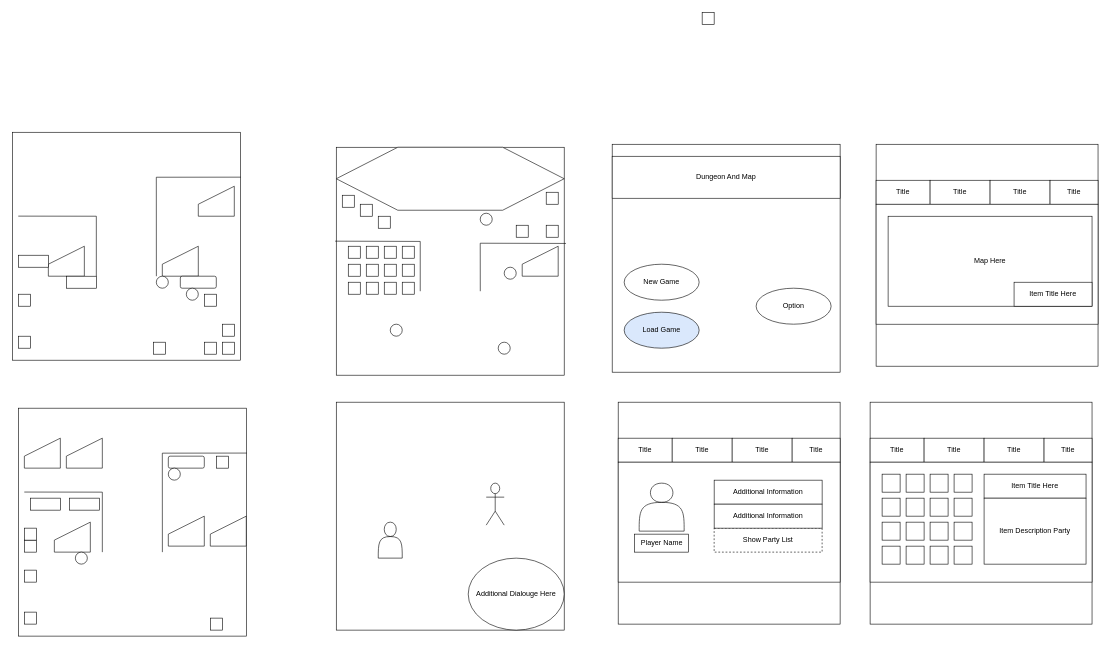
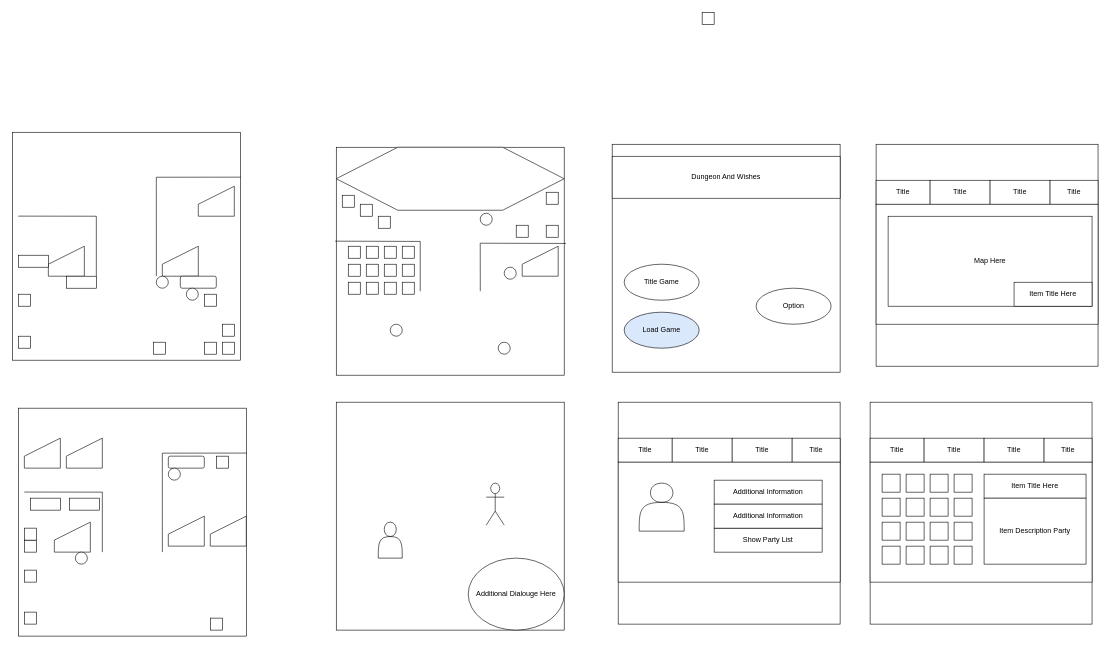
  <mxCell id="0" />
  <mxCell id="1" parent="0" />
  <mxCell id="2" value="" style="whiteSpace=wrap;html=1;aspect=fixed;" vertex="1" parent="1"><mxGeometry x="20" y="220" width="380" height="380" as="geometry" /></mxCell>
  <mxCell id="3" value="" style="shape=manualInput;whiteSpace=wrap;html=1;" vertex="1" parent="1"><mxGeometry x="80" y="410" width="60" height="50" as="geometry" /></mxCell>
  <mxCell id="4" value="" style="shape=manualInput;whiteSpace=wrap;html=1;" vertex="1" parent="1"><mxGeometry x="270" y="410" width="60" height="50" as="geometry" /></mxCell>
  <mxCell id="5" value="" style="shape=manualInput;whiteSpace=wrap;html=1;" vertex="1" parent="1"><mxGeometry x="330" y="310" width="60" height="50" as="geometry" /></mxCell>
  <mxCell id="6" value="" style="rounded=1;whiteSpace=wrap;html=1;" vertex="1" parent="1"><mxGeometry x="300" y="460" width="60" height="20" as="geometry" /></mxCell>
  <mxCell id="7" value="" style="rounded=0;whiteSpace=wrap;html=1;" vertex="1" parent="1"><mxGeometry x="110" y="460" width="50" height="20" as="geometry" /></mxCell>
  <mxCell id="8" value="" style="rounded=0;whiteSpace=wrap;html=1;" vertex="1" parent="1"><mxGeometry x="30" y="425" width="50" height="20" as="geometry" /></mxCell>
  <mxCell id="9" value="" style="rounded=0;whiteSpace=wrap;html=1;" vertex="1" parent="1"><mxGeometry x="30" y="490" width="20" height="20" as="geometry" /></mxCell>
  <mxCell id="10" value="" style="rounded=0;whiteSpace=wrap;html=1;" vertex="1" parent="1"><mxGeometry x="30" y="560" width="20" height="20" as="geometry" /></mxCell>
  <mxCell id="11" value="" style="ellipse;whiteSpace=wrap;html=1;" vertex="1" parent="1"><mxGeometry x="260" y="460" width="20" height="20" as="geometry" /></mxCell>
  <mxCell id="12" value="" style="ellipse;whiteSpace=wrap;html=1;" vertex="1" parent="1"><mxGeometry x="310" y="480" width="20" height="20" as="geometry" /></mxCell>
  <mxCell id="13" value="" style="endArrow=none;html=1;rounded=0;entryX=1.002;entryY=0.197;entryDx=0;entryDy=0;entryPerimeter=0;" edge="1" parent="1" target="2"><mxGeometry width="50" height="50" relative="1" as="geometry"><mxPoint x="260.1" y="460" as="sourcePoint" /><mxPoint x="260" y="379.84" as="targetPoint" /><Array as="points"><mxPoint x="260" y="295" /></Array></mxGeometry></mxCell>
  <mxCell id="14" value="" style="rounded=0;whiteSpace=wrap;html=1;" vertex="1" parent="1"><mxGeometry x="255" y="570" width="20" height="20" as="geometry" /></mxCell>
  <mxCell id="15" value="" style="rounded=0;whiteSpace=wrap;html=1;" vertex="1" parent="1"><mxGeometry x="340" y="570" width="20" height="20" as="geometry" /></mxCell>
  <mxCell id="16" value="" style="rounded=0;whiteSpace=wrap;html=1;" vertex="1" parent="1"><mxGeometry x="370" y="570" width="20" height="20" as="geometry" /></mxCell>
  <mxCell id="17" value="" style="rounded=0;whiteSpace=wrap;html=1;" vertex="1" parent="1"><mxGeometry x="370" y="540" width="20" height="20" as="geometry" /></mxCell>
  <mxCell id="18" value="" style="rounded=0;whiteSpace=wrap;html=1;" vertex="1" parent="1"><mxGeometry x="340" y="490" width="20" height="20" as="geometry" /></mxCell>
  <mxCell id="19" value="" style="endArrow=none;html=1;rounded=0;entryX=0.026;entryY=0.368;entryDx=0;entryDy=0;entryPerimeter=0;" edge="1" parent="1" target="2"><mxGeometry width="50" height="50" relative="1" as="geometry"><mxPoint x="160" y="460" as="sourcePoint" /><mxPoint x="210" y="410" as="targetPoint" /><Array as="points"><mxPoint x="160" y="360" /></Array></mxGeometry></mxCell>
  <mxCell id="20" value="" style="whiteSpace=wrap;html=1;aspect=fixed;" vertex="1" parent="1"><mxGeometry x="30" y="680" width="380" height="380" as="geometry" /></mxCell>
  <mxCell id="21" value="" style="shape=manualInput;whiteSpace=wrap;html=1;" vertex="1" parent="1"><mxGeometry x="90" y="870" width="60" height="50" as="geometry" /></mxCell>
  <mxCell id="22" value="" style="shape=manualInput;whiteSpace=wrap;html=1;" vertex="1" parent="1"><mxGeometry x="110" y="730" width="60" height="50" as="geometry" /></mxCell>
  <mxCell id="23" value="" style="shape=manualInput;whiteSpace=wrap;html=1;" vertex="1" parent="1"><mxGeometry x="280" y="860" width="60" height="50" as="geometry" /></mxCell>
  <mxCell id="24" value="" style="rounded=1;whiteSpace=wrap;html=1;" vertex="1" parent="1"><mxGeometry x="280" y="760" width="60" height="20" as="geometry" /></mxCell>
  <mxCell id="25" value="" style="rounded=0;whiteSpace=wrap;html=1;" vertex="1" parent="1"><mxGeometry x="115" y="830" width="50" height="20" as="geometry" /></mxCell>
  <mxCell id="26" value="" style="rounded=0;whiteSpace=wrap;html=1;" vertex="1" parent="1"><mxGeometry x="40" y="950" width="20" height="20" as="geometry" /></mxCell>
  <mxCell id="27" value="" style="rounded=0;whiteSpace=wrap;html=1;" vertex="1" parent="1"><mxGeometry x="40" y="1020" width="20" height="20" as="geometry" /></mxCell>
  <mxCell id="28" value="" style="ellipse;whiteSpace=wrap;html=1;" vertex="1" parent="1"><mxGeometry x="280" y="780" width="20" height="20" as="geometry" /></mxCell>
  <mxCell id="29" value="" style="endArrow=none;html=1;rounded=0;entryX=1.002;entryY=0.197;entryDx=0;entryDy=0;entryPerimeter=0;" edge="1" parent="1" target="20"><mxGeometry width="50" height="50" relative="1" as="geometry"><mxPoint x="270.1" y="920" as="sourcePoint" /><mxPoint x="270" y="839.84" as="targetPoint" /><Array as="points"><mxPoint x="270" y="755" /></Array></mxGeometry></mxCell>
  <mxCell id="30" value="" style="rounded=0;whiteSpace=wrap;html=1;" vertex="1" parent="1"><mxGeometry x="350" y="1030" width="20" height="20" as="geometry" /></mxCell>
  <mxCell id="31" value="" style="rounded=0;whiteSpace=wrap;html=1;" vertex="1" parent="1"><mxGeometry x="360" y="760" width="20" height="20" as="geometry" /></mxCell>
  <mxCell id="32" value="" style="endArrow=none;html=1;rounded=0;entryX=0.026;entryY=0.368;entryDx=0;entryDy=0;entryPerimeter=0;" edge="1" parent="1" target="20"><mxGeometry width="50" height="50" relative="1" as="geometry"><mxPoint x="170" y="920" as="sourcePoint" /><mxPoint x="220" y="870" as="targetPoint" /><Array as="points"><mxPoint x="170" y="820" /></Array></mxGeometry></mxCell>
  <mxCell id="33" value="" style="ellipse;whiteSpace=wrap;html=1;" vertex="1" parent="1"><mxGeometry x="125" y="920" width="20" height="20" as="geometry" /></mxCell>
  <mxCell id="34" value="" style="rounded=0;whiteSpace=wrap;html=1;" vertex="1" parent="1"><mxGeometry x="50" y="830" width="50" height="20" as="geometry" /></mxCell>
  <mxCell id="35" value="" style="shape=manualInput;whiteSpace=wrap;html=1;" vertex="1" parent="1"><mxGeometry x="350" y="860" width="60" height="50" as="geometry" /></mxCell>
  <mxCell id="36" value="" style="shape=manualInput;whiteSpace=wrap;html=1;" vertex="1" parent="1"><mxGeometry x="40" y="730" width="60" height="50" as="geometry" /></mxCell>
  <mxCell id="37" value="" style="rounded=0;whiteSpace=wrap;html=1;" vertex="1" parent="1"><mxGeometry x="40" y="900" width="20" height="20" as="geometry" /></mxCell>
  <mxCell id="38" value="" style="rounded=0;whiteSpace=wrap;html=1;" vertex="1" parent="1"><mxGeometry x="40" y="880" width="20" height="20" as="geometry" /></mxCell>
  <mxCell id="39" value="" style="whiteSpace=wrap;html=1;aspect=fixed;" vertex="1" parent="1"><mxGeometry x="560" y="245" width="380" height="380" as="geometry" /></mxCell>
  <mxCell id="40" value="" style="endArrow=none;html=1;rounded=0;entryX=1.008;entryY=0.422;entryDx=0;entryDy=0;entryPerimeter=0;" edge="1" parent="1" target="39"><mxGeometry width="50" height="50" relative="1" as="geometry"><mxPoint x="800.1" y="485" as="sourcePoint" /><mxPoint x="800" y="404.84" as="targetPoint" /><Array as="points"><mxPoint x="800" y="405" /></Array></mxGeometry></mxCell>
  <mxCell id="41" value="" style="endArrow=none;html=1;rounded=0;entryX=-0.005;entryY=0.412;entryDx=0;entryDy=0;entryPerimeter=0;" edge="1" parent="1" target="39"><mxGeometry width="50" height="50" relative="1" as="geometry"><mxPoint x="700" y="485" as="sourcePoint" /><mxPoint x="750" y="435" as="targetPoint" /><Array as="points"><mxPoint x="700" y="402" /></Array></mxGeometry></mxCell>
  <mxCell id="42" value="" style="verticalLabelPosition=bottom;verticalAlign=top;html=1;shape=hexagon;perimeter=hexagonPerimeter2;arcSize=6;size=0.27;" vertex="1" parent="1"><mxGeometry x="560" y="245" width="380" height="105" as="geometry" /></mxCell>
  <mxCell id="43" value="" style="rounded=0;whiteSpace=wrap;html=1;" vertex="1" parent="1"><mxGeometry x="570" y="325" width="20" height="20" as="geometry" /></mxCell>
  <mxCell id="44" value="" style="rounded=0;whiteSpace=wrap;html=1;" vertex="1" parent="1"><mxGeometry x="600" y="340" width="20" height="20" as="geometry" /></mxCell>
  <mxCell id="45" value="" style="rounded=0;whiteSpace=wrap;html=1;" vertex="1" parent="1"><mxGeometry x="630" y="360" width="20" height="20" as="geometry" /></mxCell>
  <mxCell id="46" value="" style="rounded=0;whiteSpace=wrap;html=1;" vertex="1" parent="1"><mxGeometry x="910" y="320" width="20" height="20" as="geometry" /></mxCell>
  <mxCell id="47" value="" style="rounded=0;whiteSpace=wrap;html=1;" vertex="1" parent="1"><mxGeometry x="910" y="375" width="20" height="20" as="geometry" /></mxCell>
  <mxCell id="48" value="" style="rounded=0;whiteSpace=wrap;html=1;" vertex="1" parent="1"><mxGeometry x="860" y="375" width="20" height="20" as="geometry" /></mxCell>
  <mxCell id="49" value="" style="rounded=0;whiteSpace=wrap;html=1;" vertex="1" parent="1"><mxGeometry x="670" y="410" width="20" height="20" as="geometry" /></mxCell>
  <mxCell id="50" value="" style="rounded=0;whiteSpace=wrap;html=1;" vertex="1" parent="1"><mxGeometry x="640" y="410" width="20" height="20" as="geometry" /></mxCell>
  <mxCell id="51" value="" style="rounded=0;whiteSpace=wrap;html=1;" vertex="1" parent="1"><mxGeometry x="610" y="410" width="20" height="20" as="geometry" /></mxCell>
  <mxCell id="52" value="" style="rounded=0;whiteSpace=wrap;html=1;" vertex="1" parent="1"><mxGeometry x="580" y="410" width="20" height="20" as="geometry" /></mxCell>
  <mxCell id="53" value="" style="rounded=0;whiteSpace=wrap;html=1;" vertex="1" parent="1"><mxGeometry x="670" y="440" width="20" height="20" as="geometry" /></mxCell>
  <mxCell id="54" value="" style="rounded=0;whiteSpace=wrap;html=1;" vertex="1" parent="1"><mxGeometry x="640" y="470" width="20" height="20" as="geometry" /></mxCell>
  <mxCell id="55" value="" style="rounded=0;whiteSpace=wrap;html=1;" vertex="1" parent="1"><mxGeometry x="640" y="440" width="20" height="20" as="geometry" /></mxCell>
  <mxCell id="56" value="" style="rounded=0;whiteSpace=wrap;html=1;" vertex="1" parent="1"><mxGeometry x="610" y="440" width="20" height="20" as="geometry" /></mxCell>
  <mxCell id="57" value="" style="rounded=0;whiteSpace=wrap;html=1;" vertex="1" parent="1"><mxGeometry x="580" y="440" width="20" height="20" as="geometry" /></mxCell>
  <mxCell id="58" value="" style="rounded=0;whiteSpace=wrap;html=1;" vertex="1" parent="1"><mxGeometry x="670" y="470" width="20" height="20" as="geometry" /></mxCell>
  <mxCell id="59" value="" style="rounded=0;whiteSpace=wrap;html=1;" vertex="1" parent="1"><mxGeometry x="580" y="470" width="20" height="20" as="geometry" /></mxCell>
  <mxCell id="60" value="" style="rounded=0;whiteSpace=wrap;html=1;" vertex="1" parent="1"><mxGeometry x="610" y="470" width="20" height="20" as="geometry" /></mxCell>
  <mxCell id="61" value="" style="shape=manualInput;whiteSpace=wrap;html=1;" vertex="1" parent="1"><mxGeometry x="870" y="410" width="60" height="50" as="geometry" /></mxCell>
  <mxCell id="62" value="" style="rounded=0;whiteSpace=wrap;html=1;" vertex="1" parent="1"><mxGeometry x="1170" y="20" width="20" height="20" as="geometry" /></mxCell>
  <mxCell id="63" value="" style="ellipse;whiteSpace=wrap;html=1;" vertex="1" parent="1"><mxGeometry x="800" y="355" width="20" height="20" as="geometry" /></mxCell>
  <mxCell id="64" value="" style="ellipse;whiteSpace=wrap;html=1;" vertex="1" parent="1"><mxGeometry x="840" y="445" width="20" height="20" as="geometry" /></mxCell>
  <mxCell id="65" value="" style="ellipse;whiteSpace=wrap;html=1;" vertex="1" parent="1"><mxGeometry x="650" y="540" width="20" height="20" as="geometry" /></mxCell>
  <mxCell id="66" value="" style="ellipse;whiteSpace=wrap;html=1;" vertex="1" parent="1"><mxGeometry x="830" y="570" width="20" height="20" as="geometry" /></mxCell>
  <mxCell id="67" value="" style="whiteSpace=wrap;html=1;aspect=fixed;" vertex="1" parent="1"><mxGeometry x="560" y="670" width="380" height="380" as="geometry" /></mxCell>
  <mxCell id="68" value="" style="shape=actor;whiteSpace=wrap;html=1;" vertex="1" parent="1"><mxGeometry x="630" y="870" width="40" height="60" as="geometry" /></mxCell>
  <mxCell id="69" value="" style="shape=umlActor;verticalLabelPosition=bottom;verticalAlign=top;html=1;outlineConnect=0;" vertex="1" parent="1"><mxGeometry x="810" y="805" width="30" height="70" as="geometry" /></mxCell>
  <mxCell id="70" value="Additional Dialouge Here" style="ellipse;whiteSpace=wrap;html=1;" vertex="1" parent="1"><mxGeometry x="780" y="930" width="160" height="120" as="geometry" /></mxCell>
  <mxCell id="71" value="" style="whiteSpace=wrap;html=1;aspect=fixed;" vertex="1" parent="1"><mxGeometry x="1020" y="240" width="380" height="380" as="geometry" /></mxCell>
- <mxCell id="72" value="Dungeon And Map" style="rounded=0;whiteSpace=wrap;html=1;" vertex="1" parent="1"><mxGeometry x="1020" y="260" width="380" height="70" as="geometry" /></mxCell>
+ <mxCell id="72" value="Dungeon And Wishes" style="rounded=0;whiteSpace=wrap;html=1;" vertex="1" parent="1"><mxGeometry x="1020" y="260" width="380" height="70" as="geometry" /></mxCell>
  <mxCell id="73" value="Load Game" style="ellipse;whiteSpace=wrap;html=1;fillColor=#dae8fc;" vertex="1" parent="1"><mxGeometry x="1040" y="520" width="125" height="60" as="geometry" /></mxCell>
- <mxCell id="74" value="New Game" style="ellipse;whiteSpace=wrap;html=1;" vertex="1" parent="1"><mxGeometry x="1040" y="440" width="125" height="60" as="geometry" /></mxCell>
+ <mxCell id="74" value="Title Game" style="ellipse;whiteSpace=wrap;html=1;" vertex="1" parent="1"><mxGeometry x="1040" y="440" width="125" height="60" as="geometry" /></mxCell>
  <mxCell id="75" value="Option" style="ellipse;whiteSpace=wrap;html=1;" vertex="1" parent="1"><mxGeometry x="1260" y="480" width="125" height="60" as="geometry" /></mxCell>
  <mxCell id="76" value="" style="whiteSpace=wrap;html=1;aspect=fixed;" vertex="1" parent="1"><mxGeometry x="1030" y="670" width="370" height="370" as="geometry" /></mxCell>
  <mxCell id="77" value="Title" style="rounded=0;whiteSpace=wrap;html=1;" vertex="1" parent="1"><mxGeometry x="1030" y="730" width="90" height="40" as="geometry" /></mxCell>
  <mxCell id="78" value="Title" style="rounded=0;whiteSpace=wrap;html=1;" vertex="1" parent="1"><mxGeometry x="1120" y="730" width="100" height="40" as="geometry" /></mxCell>
  <mxCell id="79" value="Title" style="rounded=0;whiteSpace=wrap;html=1;" vertex="1" parent="1"><mxGeometry x="1220" y="730" width="100" height="40" as="geometry" /></mxCell>
  <mxCell id="80" value="Title" style="rounded=0;whiteSpace=wrap;html=1;" vertex="1" parent="1"><mxGeometry x="1320" y="730" width="80" height="40" as="geometry" /></mxCell>
  <mxCell id="81" value="" style="rounded=0;whiteSpace=wrap;html=1;" vertex="1" parent="1"><mxGeometry x="1030" y="770" width="370" height="200" as="geometry" /></mxCell>
  <mxCell id="82" value="" style="shape=actor;whiteSpace=wrap;html=1;" vertex="1" parent="1"><mxGeometry x="1065" y="805" width="75" height="80" as="geometry" /></mxCell>
- <mxCell id="83" value="Player Name" style="rounded=0;whiteSpace=wrap;html=1;" vertex="1" parent="1"><mxGeometry x="1057.5" y="890" width="90" height="30" as="geometry" /></mxCell>
  <mxCell id="84" value="Additional Information" style="rounded=0;whiteSpace=wrap;html=1;" vertex="1" parent="1"><mxGeometry x="1190" y="800" width="180" height="40" as="geometry" /></mxCell>
- <mxCell id="85" value="Show Party List" style="rounded=0;whiteSpace=wrap;html=1;dashed=1;" vertex="1" parent="1"><mxGeometry x="1190" y="880" width="180" height="40" as="geometry" /></mxCell>
+ <mxCell id="85" value="Show Party List" style="rounded=0;whiteSpace=wrap;html=1;" vertex="1" parent="1"><mxGeometry x="1190" y="880" width="180" height="40" as="geometry" /></mxCell>
  <mxCell id="86" value="Additional Information" style="rounded=0;whiteSpace=wrap;html=1;" vertex="1" parent="1"><mxGeometry x="1190" y="840" width="180" height="40" as="geometry" /></mxCell>
  <mxCell id="87" value="" style="whiteSpace=wrap;html=1;aspect=fixed;" vertex="1" parent="1"><mxGeometry x="1450" y="670" width="370" height="370" as="geometry" /></mxCell>
  <mxCell id="88" value="Title" style="rounded=0;whiteSpace=wrap;html=1;" vertex="1" parent="1"><mxGeometry x="1450" y="730" width="90" height="40" as="geometry" /></mxCell>
  <mxCell id="89" value="Title" style="rounded=0;whiteSpace=wrap;html=1;" vertex="1" parent="1"><mxGeometry x="1540" y="730" width="100" height="40" as="geometry" /></mxCell>
  <mxCell id="90" value="Title" style="rounded=0;whiteSpace=wrap;html=1;" vertex="1" parent="1"><mxGeometry x="1640" y="730" width="100" height="40" as="geometry" /></mxCell>
  <mxCell id="91" value="Title" style="rounded=0;whiteSpace=wrap;html=1;" vertex="1" parent="1"><mxGeometry x="1740" y="730" width="80" height="40" as="geometry" /></mxCell>
  <mxCell id="92" value="" style="rounded=0;whiteSpace=wrap;html=1;" vertex="1" parent="1"><mxGeometry x="1450" y="770" width="370" height="200" as="geometry" /></mxCell>
  <mxCell id="93" value="" style="rounded=0;whiteSpace=wrap;html=1;" vertex="1" parent="1"><mxGeometry x="1470" y="790" width="30" height="30" as="geometry" /></mxCell>
  <mxCell id="94" value="" style="rounded=0;whiteSpace=wrap;html=1;" vertex="1" parent="1"><mxGeometry x="1510" y="790" width="30" height="30" as="geometry" /></mxCell>
  <mxCell id="95" value="" style="rounded=0;whiteSpace=wrap;html=1;" vertex="1" parent="1"><mxGeometry x="1550" y="790" width="30" height="30" as="geometry" /></mxCell>
  <mxCell id="96" value="" style="rounded=0;whiteSpace=wrap;html=1;" vertex="1" parent="1"><mxGeometry x="1590" y="790" width="30" height="30" as="geometry" /></mxCell>
  <mxCell id="97" value="" style="rounded=0;whiteSpace=wrap;html=1;" vertex="1" parent="1"><mxGeometry x="1470" y="830" width="30" height="30" as="geometry" /></mxCell>
  <mxCell id="98" value="" style="rounded=0;whiteSpace=wrap;html=1;" vertex="1" parent="1"><mxGeometry x="1510" y="830" width="30" height="30" as="geometry" /></mxCell>
  <mxCell id="99" value="" style="rounded=0;whiteSpace=wrap;html=1;" vertex="1" parent="1"><mxGeometry x="1550" y="830" width="30" height="30" as="geometry" /></mxCell>
  <mxCell id="100" value="" style="rounded=0;whiteSpace=wrap;html=1;" vertex="1" parent="1"><mxGeometry x="1590" y="830" width="30" height="30" as="geometry" /></mxCell>
  <mxCell id="101" value="" style="rounded=0;whiteSpace=wrap;html=1;" vertex="1" parent="1"><mxGeometry x="1470" y="870" width="30" height="30" as="geometry" /></mxCell>
  <mxCell id="102" value="" style="rounded=0;whiteSpace=wrap;html=1;" vertex="1" parent="1"><mxGeometry x="1510" y="870" width="30" height="30" as="geometry" /></mxCell>
  <mxCell id="103" value="" style="rounded=0;whiteSpace=wrap;html=1;" vertex="1" parent="1"><mxGeometry x="1550" y="870" width="30" height="30" as="geometry" /></mxCell>
  <mxCell id="104" value="" style="rounded=0;whiteSpace=wrap;html=1;" vertex="1" parent="1"><mxGeometry x="1590" y="870" width="30" height="30" as="geometry" /></mxCell>
  <mxCell id="105" value="" style="rounded=0;whiteSpace=wrap;html=1;" vertex="1" parent="1"><mxGeometry x="1590" y="910" width="30" height="30" as="geometry" /></mxCell>
  <mxCell id="106" value="" style="rounded=0;whiteSpace=wrap;html=1;" vertex="1" parent="1"><mxGeometry x="1550" y="910" width="30" height="30" as="geometry" /></mxCell>
  <mxCell id="107" value="" style="rounded=0;whiteSpace=wrap;html=1;" vertex="1" parent="1"><mxGeometry x="1510" y="910" width="30" height="30" as="geometry" /></mxCell>
  <mxCell id="108" value="" style="rounded=0;whiteSpace=wrap;html=1;" vertex="1" parent="1"><mxGeometry x="1470" y="910" width="30" height="30" as="geometry" /></mxCell>
  <mxCell id="109" value="Item Title Here" style="rounded=0;whiteSpace=wrap;html=1;" vertex="1" parent="1"><mxGeometry x="1640" y="790" width="170" height="40" as="geometry" /></mxCell>
  <mxCell id="110" value="Item Description Party" style="rounded=0;whiteSpace=wrap;html=1;" vertex="1" parent="1"><mxGeometry x="1640" y="830" width="170" height="110" as="geometry" /></mxCell>
  <mxCell id="111" value="" style="whiteSpace=wrap;html=1;aspect=fixed;" vertex="1" parent="1"><mxGeometry x="1460" y="240" width="370" height="370" as="geometry" /></mxCell>
  <mxCell id="112" value="Title" style="rounded=0;whiteSpace=wrap;html=1;" vertex="1" parent="1"><mxGeometry x="1460" y="300" width="90" height="40" as="geometry" /></mxCell>
  <mxCell id="113" value="Title" style="rounded=0;whiteSpace=wrap;html=1;" vertex="1" parent="1"><mxGeometry x="1550" y="300" width="100" height="40" as="geometry" /></mxCell>
  <mxCell id="114" value="Title" style="rounded=0;whiteSpace=wrap;html=1;" vertex="1" parent="1"><mxGeometry x="1650" y="300" width="100" height="40" as="geometry" /></mxCell>
  <mxCell id="115" value="Title" style="rounded=0;whiteSpace=wrap;html=1;" vertex="1" parent="1"><mxGeometry x="1750" y="300" width="80" height="40" as="geometry" /></mxCell>
  <mxCell id="116" value="" style="rounded=0;whiteSpace=wrap;html=1;" vertex="1" parent="1"><mxGeometry x="1460" y="340" width="370" height="200" as="geometry" /></mxCell>
  <mxCell id="117" value="Map Here" style="rounded=0;whiteSpace=wrap;html=1;" vertex="1" parent="1"><mxGeometry x="1480" y="360" width="340" height="150" as="geometry" /></mxCell>
  <mxCell id="118" value="Item Title Here" style="rounded=0;whiteSpace=wrap;html=1;" vertex="1" parent="1"><mxGeometry x="1690" y="470" width="130" height="40" as="geometry" /></mxCell>
